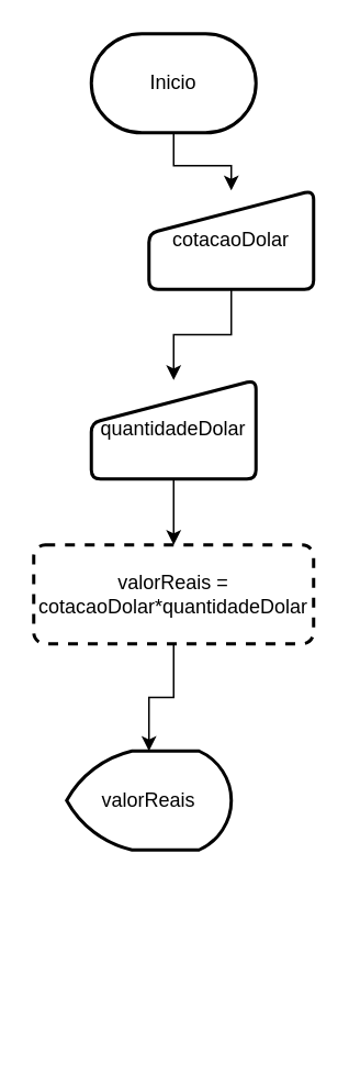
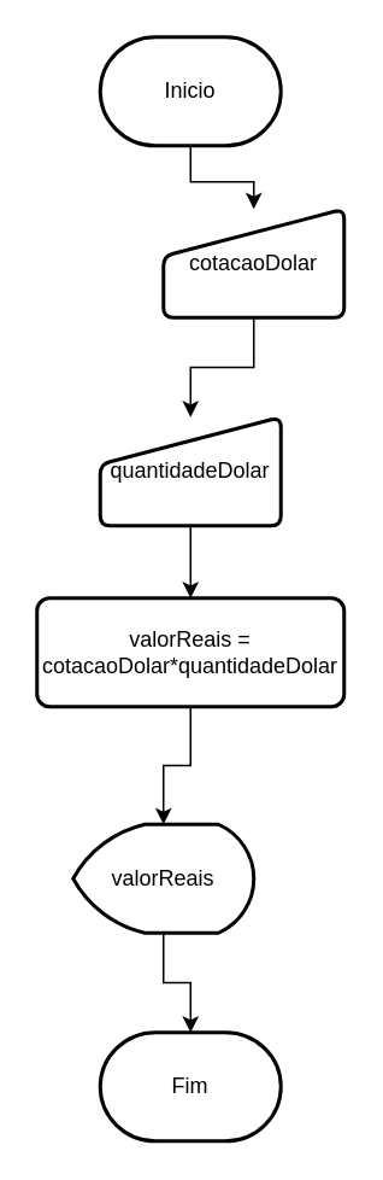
  <mxCell id="0" />
  <mxCell id="1" parent="0" />
  <mxCell id="2" style="edgeStyle=orthogonalEdgeStyle;rounded=0;orthogonalLoop=1;jettySize=auto;html=1;" edge="1" parent="1" source="3" target="5"><mxGeometry relative="1" as="geometry" /></mxCell>
  <mxCell id="3" value="Inicio" style="strokeWidth=2;html=1;shape=mxgraph.flowchart.terminator;whiteSpace=wrap;" vertex="1" parent="1"><mxGeometry x="55" y="20" width="100" height="60" as="geometry" /></mxCell>
  <mxCell id="4" style="edgeStyle=orthogonalEdgeStyle;rounded=0;orthogonalLoop=1;jettySize=auto;html=1;" edge="1" parent="1" source="5" target="7"><mxGeometry relative="1" as="geometry" /></mxCell>
  <mxCell id="5" value="cotacaoDolar" style="html=1;strokeWidth=2;shape=manualInput;whiteSpace=wrap;rounded=1;size=26;arcSize=11;" vertex="1" parent="1"><mxGeometry x="90" y="115" width="100" height="60" as="geometry" /></mxCell>
  <mxCell id="6" style="edgeStyle=orthogonalEdgeStyle;rounded=0;orthogonalLoop=1;jettySize=auto;html=1;" edge="1" parent="1" source="7" target="9"><mxGeometry relative="1" as="geometry" /></mxCell>
  <mxCell id="7" value="quantidadeDolar" style="html=1;strokeWidth=2;shape=manualInput;whiteSpace=wrap;rounded=1;size=26;arcSize=11;" vertex="1" parent="1"><mxGeometry x="55" y="230" width="100" height="60" as="geometry" /></mxCell>
  <mxCell id="8" style="edgeStyle=orthogonalEdgeStyle;rounded=0;orthogonalLoop=1;jettySize=auto;html=1;" edge="1" parent="1" source="9" target="11"><mxGeometry relative="1" as="geometry" /></mxCell>
- <mxCell id="9" value="valorReais = cotacaoDolar*quantidadeDolar" style="rounded=1;whiteSpace=wrap;html=1;absoluteArcSize=1;arcSize=14;strokeWidth=2;dashed=1;" vertex="1" parent="1"><mxGeometry x="20" y="330" width="170" height="60" as="geometry" /></mxCell>
+ <mxCell id="9" value="valorReais = cotacaoDolar*quantidadeDolar" style="rounded=1;whiteSpace=wrap;html=1;absoluteArcSize=1;arcSize=14;strokeWidth=2;" vertex="1" parent="1"><mxGeometry x="20" y="330" width="170" height="60" as="geometry" /></mxCell>
+ <mxCell id="10" style="edgeStyle=orthogonalEdgeStyle;rounded=0;orthogonalLoop=1;jettySize=auto;html=1;" edge="1" parent="1" source="11" target="12"><mxGeometry relative="1" as="geometry" /></mxCell>
  <mxCell id="11" value="valorReais" style="strokeWidth=2;html=1;shape=mxgraph.flowchart.display;whiteSpace=wrap;" vertex="1" parent="1"><mxGeometry x="40" y="455" width="100" height="60" as="geometry" /></mxCell>
+ <mxCell id="12" value="Fim" style="strokeWidth=2;html=1;shape=mxgraph.flowchart.terminator;whiteSpace=wrap;" vertex="1" parent="1"><mxGeometry x="55" y="570" width="100" height="60" as="geometry" /></mxCell>
